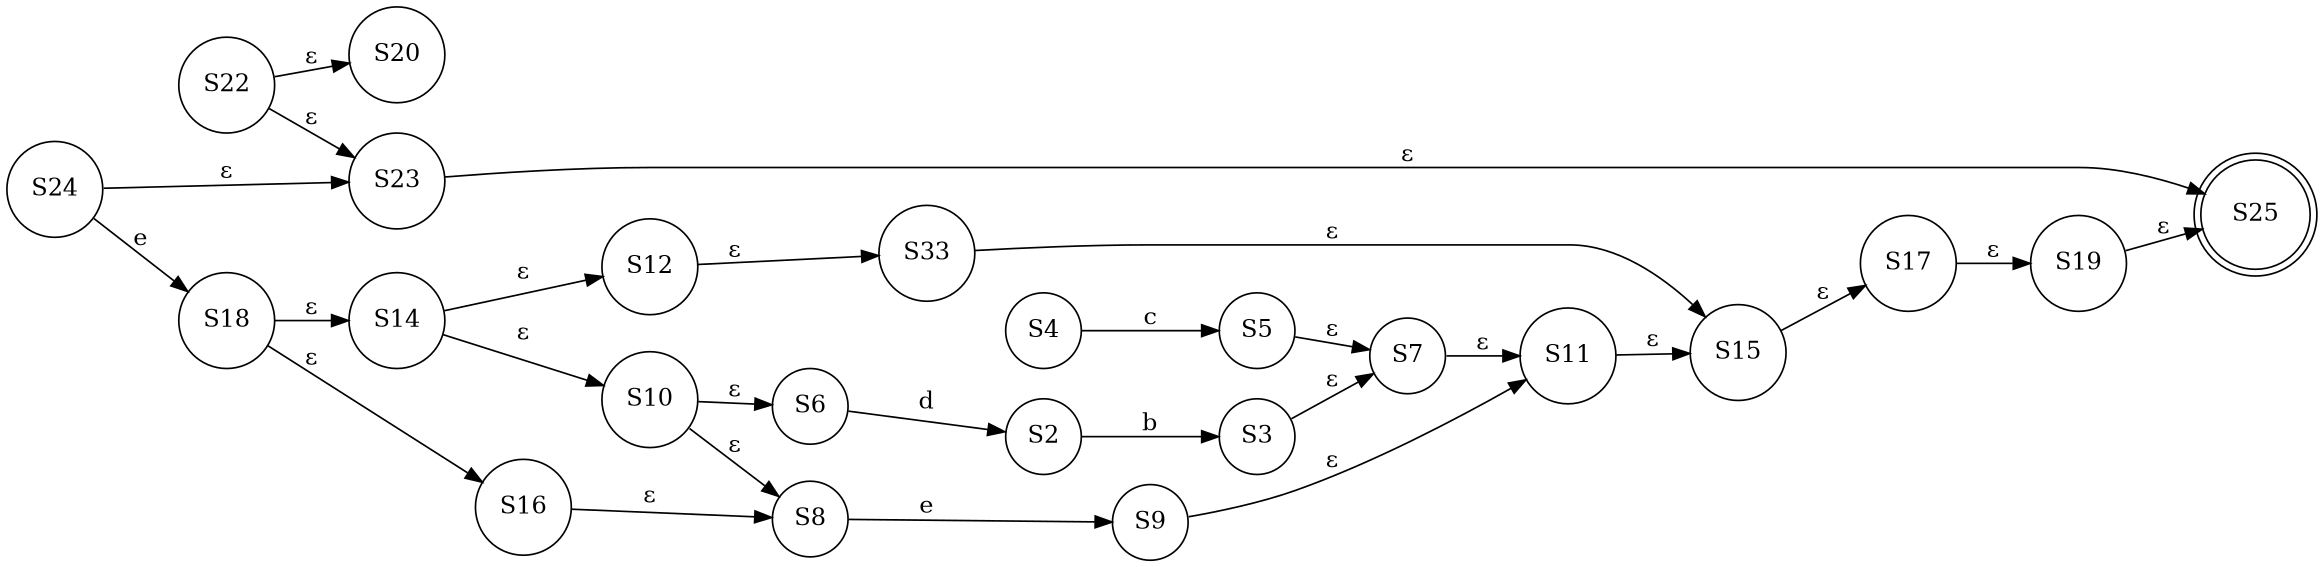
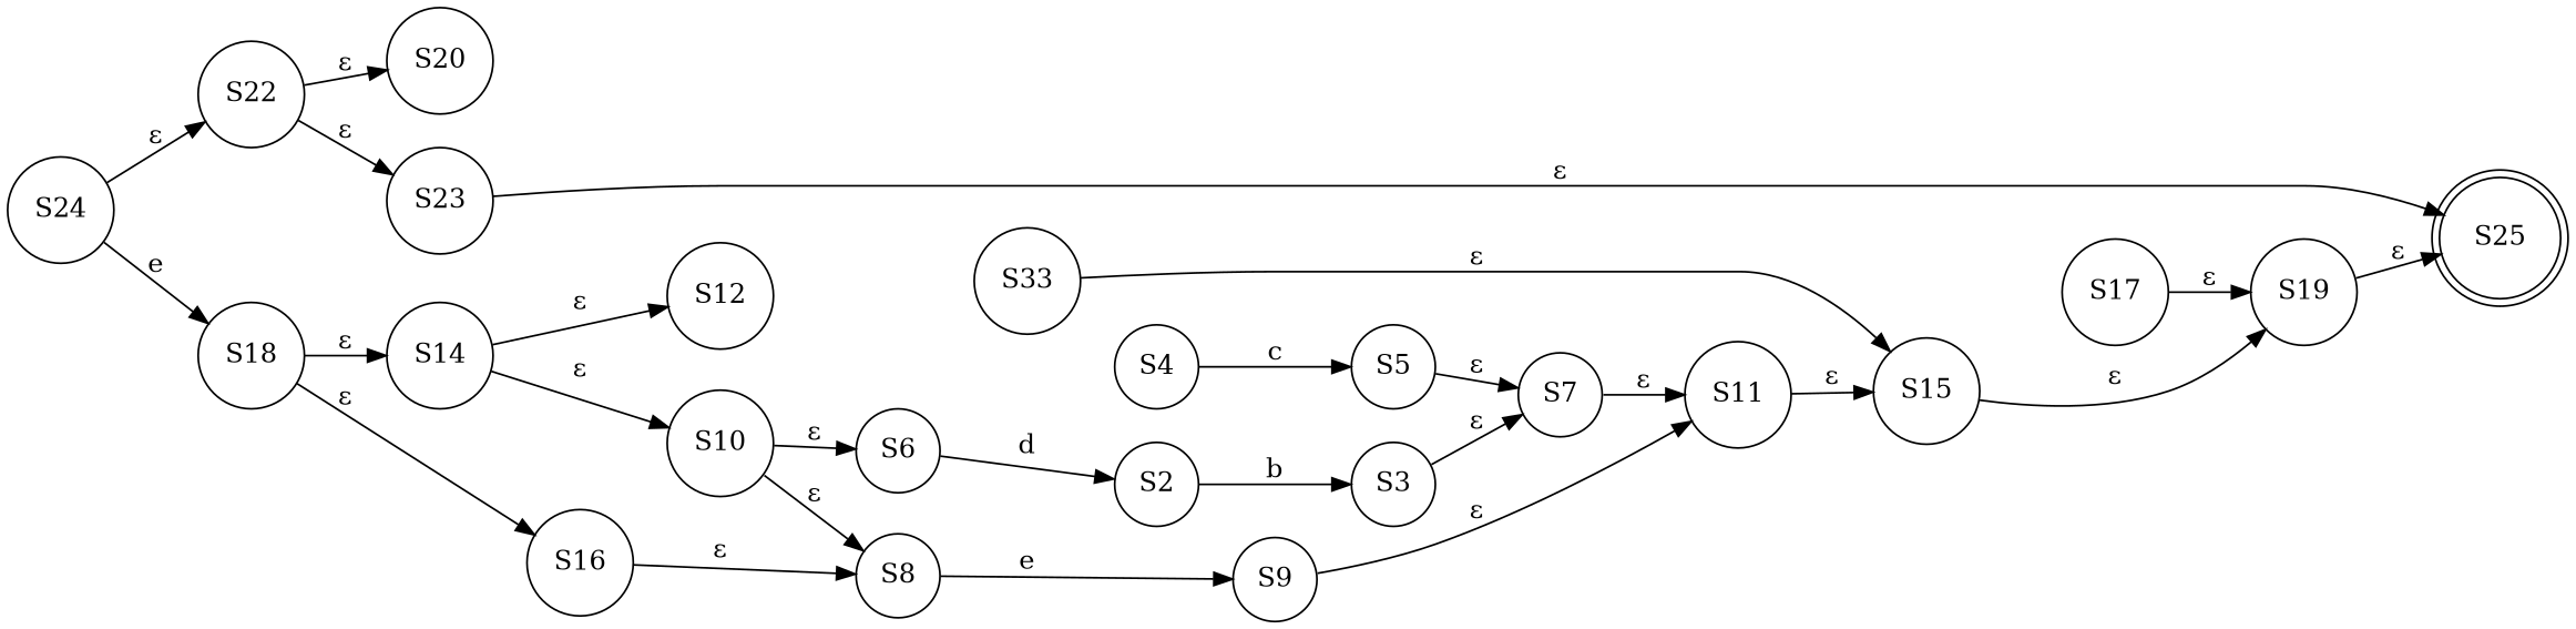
  digraph {
    rankdir=LR
    node [shape=circle]
    S24
    S18
    S22
    S14
    S16
    S23
    S20
    S10
    S12
    S8
    S25 [shape=doublecircle]
    S6
    n13 [label=S33]
    S17
    S19
    S2
    S9
    S15
    S3
    S4
    S5
    S11
    S7
    S24 -> S18 [label=e]
-   S24 -> S23 [label="ε"]
+   S24 -> S22 [label="ε"]
    S18 -> S14 [label="ε"]
    S18 -> S16 [label="ε"]
    S22 -> S23 [label="ε"]
    S22 -> S20 [label="ε"]
    S14 -> S10 [label="ε"]
    S14 -> S12 [label="ε"]
    S16 -> S8 [label="ε"]
    S23 -> S25 [label="ε"]
    S10 -> S8 [label="ε"]
    S10 -> S6 [label="ε"]
-   S12 -> n13 [label="ε"]
    S8 -> S9 [label=e]
    S6 -> S2 [label=d]
    n13 -> S15 [label="ε"]
    S17 -> S19 [label="ε"]
    S19 -> S25 [label="ε"]
    S2 -> S3 [label=b]
    S9 -> S11 [label="ε"]
-   S15 -> S17 [label="ε"]
+   S15 -> S19 [label="ε"]
    S3 -> S7 [label="ε"]
    S4 -> S5 [label=c]
    S5 -> S7 [label="ε"]
    S11 -> S15 [label="ε"]
    S7 -> S11 [label="ε"]
  }
